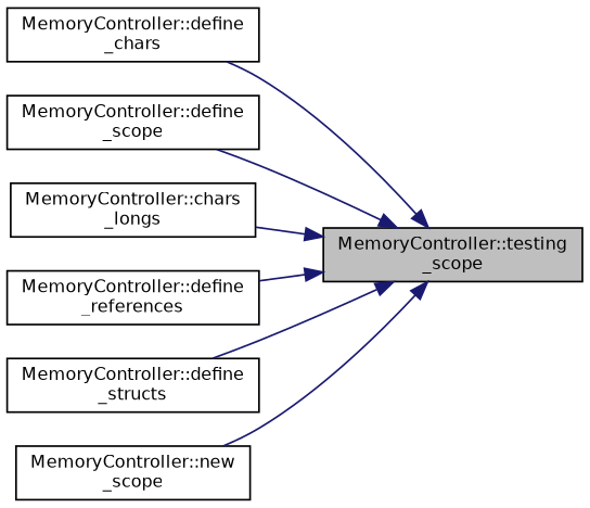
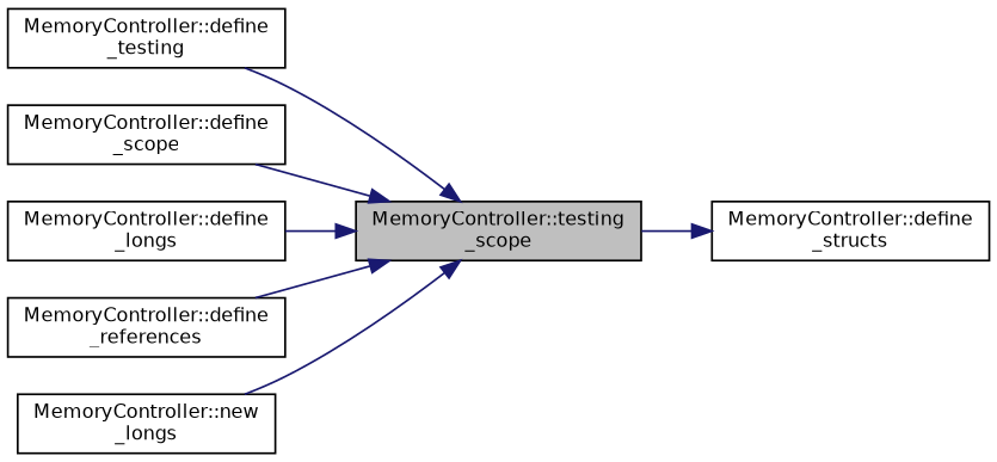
  digraph {
    rankdir=RL
    node [color=black fillcolor=white fontname=Helvetica fontsize=10 shape=record style=filled]
    edge [color=midnightblue dir=back fontname=Helvetica fontsize=10 labelfontname=Helvetica labelfontsize=10 style=solid]
    n1 [fillcolor=grey75 fontcolor=black height=0.2 label="MemoryController::testing\l_scope" width=0.4]
-   n2 [height=0.2 label="MemoryController::define\l_chars" width=0.4]
+   n2 [height=0.2 label="MemoryController::define\l_testing" width=0.4]
    n3 [height=0.2 label="MemoryController::define\l_scope" width=0.4]
-   n4 [height=0.2 label="MemoryController::chars\l_longs" width=0.4]
+   n4 [height=0.2 label="MemoryController::define\l_longs" width=0.4]
    n5 [height=0.2 label="MemoryController::define\l_references" width=0.4]
    n6 [height=0.2 label="MemoryController::define\l_structs" width=0.4]
-   n7 [height=0.2 label="MemoryController::new\l_scope" width=0.4]
+   n7 [height=0.2 label="MemoryController::new\l_longs" width=0.4]
    n1 -> n2
    n1 -> n3
    n1 -> n4
    n1 -> n5
-   n1 -> n6
+   n6 -> n1
    n1 -> n7
  }
